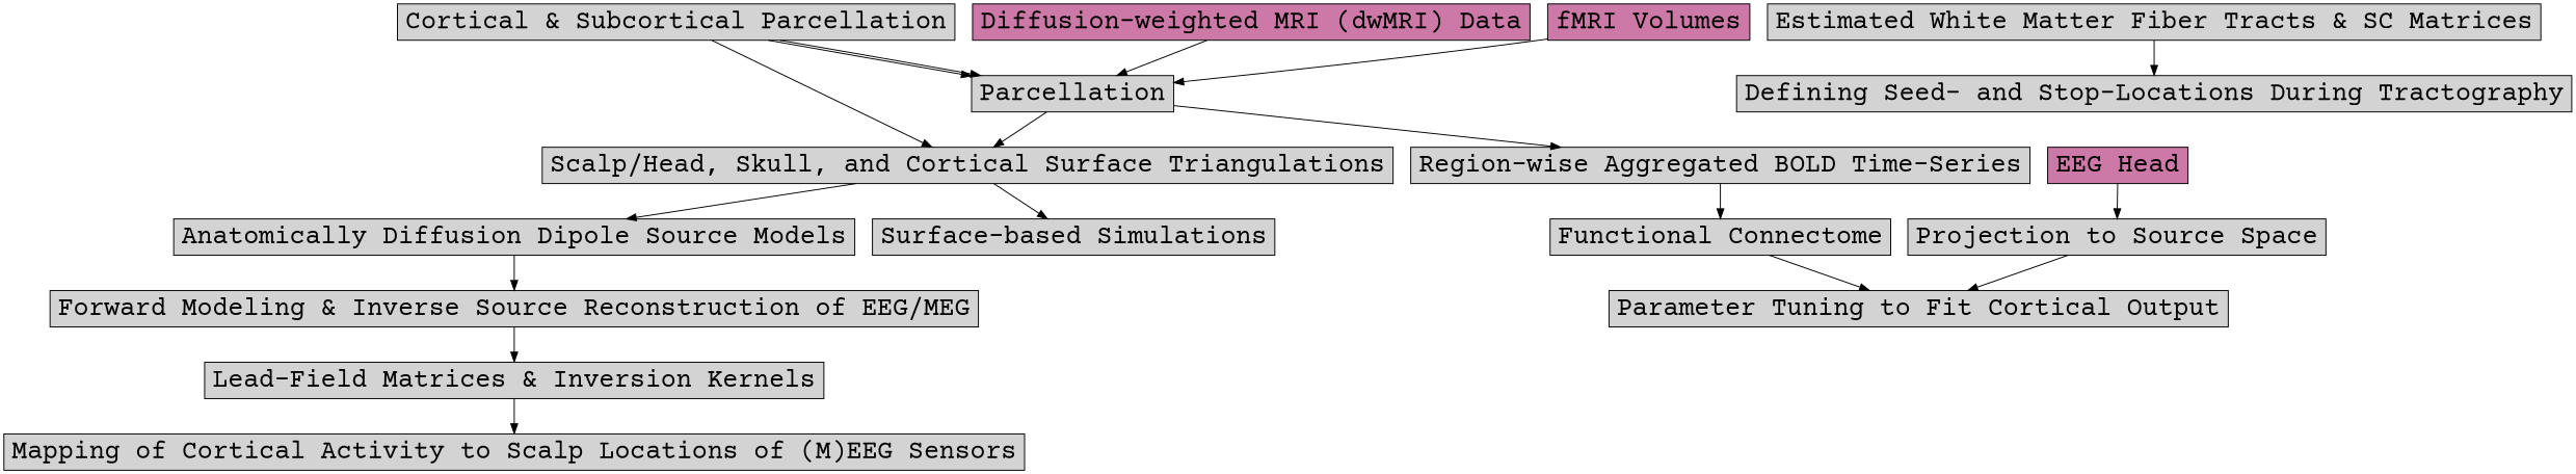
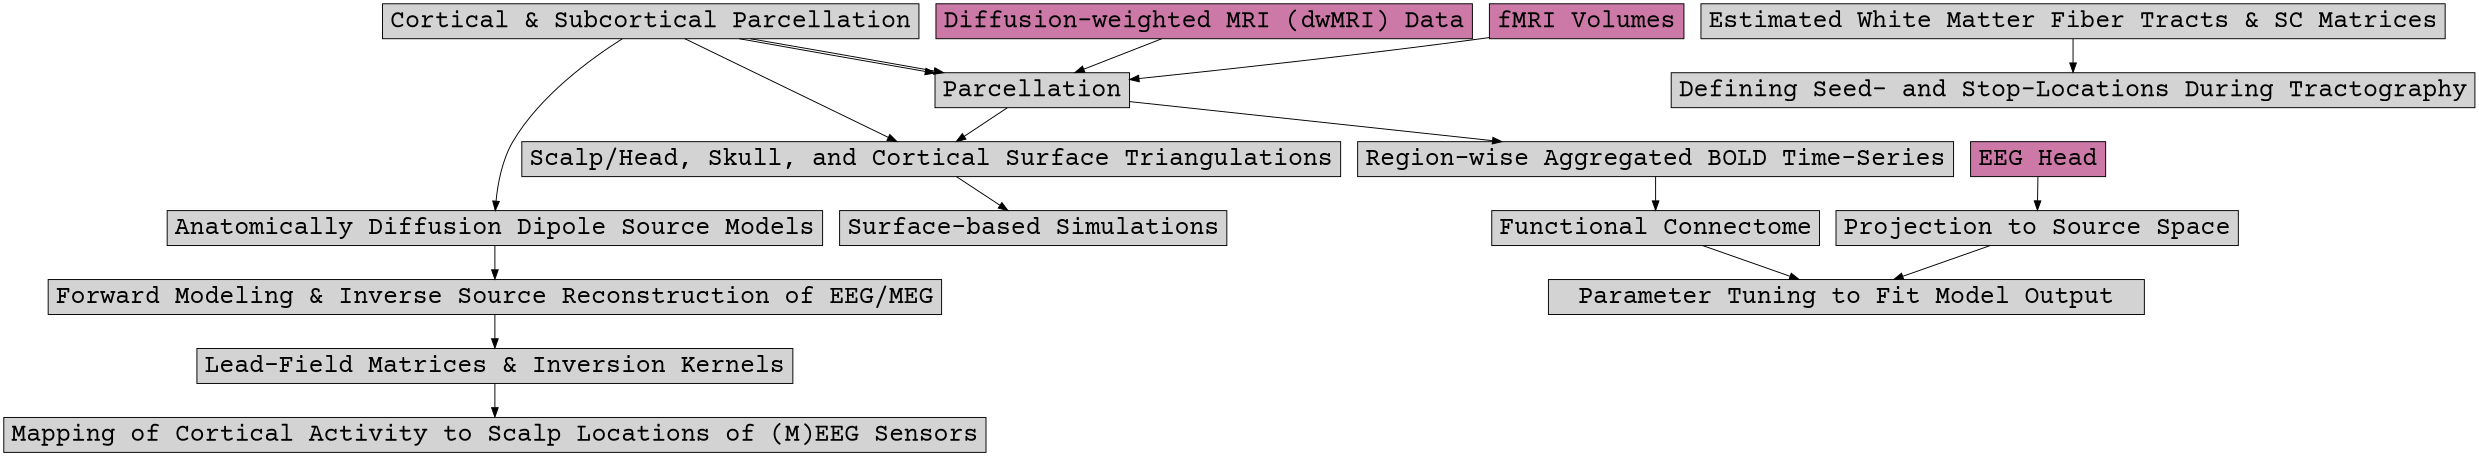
  digraph {
    fontname="Courier Prime"
    node [fontname="Courier Prime" fontsize=26 shape=box style=filled]
    edge [fontname="Courier Prime" fontsize=26 name0=val0]
    n1 [label="Cortical & Subcortical Parcellation"]
    n2 [label="Anatomically Diffusion Dipole Source Models"]
    n3 [label="Scalp/Head, Skull, and Cortical Surface Triangulations"]
    n4 [label=Parcellation]
    n5 [label="Forward Modeling & Inverse Source Reconstruction of EEG/MEG"]
    n6 [label="Surface-based Simulations"]
    n7 [label="Region-wise Aggregated BOLD Time-Series"]
    n8 [fillcolor="#CC79A7" label="EEG Head"]
    n9 [label="Projection to Source Space"]
-   n10 [label="Parameter Tuning to Fit Cortical Output"]
+   n10 [label="Parameter Tuning to Fit Model Output"]
    n11 [label="Lead-Field Matrices & Inversion Kernels"]
    n12 [label="Mapping of Cortical Activity to Scalp Locations of (M)EEG Sensors"]
    n13 [fillcolor="#CC79A7" label="Diffusion-weighted MRI (dwMRI) Data"]
    n14 [label="Estimated White Matter Fiber Tracts & SC Matrices"]
    n15 [label="Defining Seed- and Stop-Locations During Tractography"]
    n16 [fillcolor="#CC79A7" label="fMRI Volumes"]
    n17 [label="Functional Connectome"]
-   n3 -> n2
+   n1 -> n2
    n1 -> n3
    n1 -> n4
    n1 -> n4
    n2 -> n5
    n3 -> n6
    n4 -> n3
    n4 -> n7
    n5 -> n11
    n7 -> n17
    n8 -> n9
    n9 -> n10
    n11 -> n12
    n13 -> n4
    n14 -> n15
    n16 -> n4
    n17 -> n10
  }
